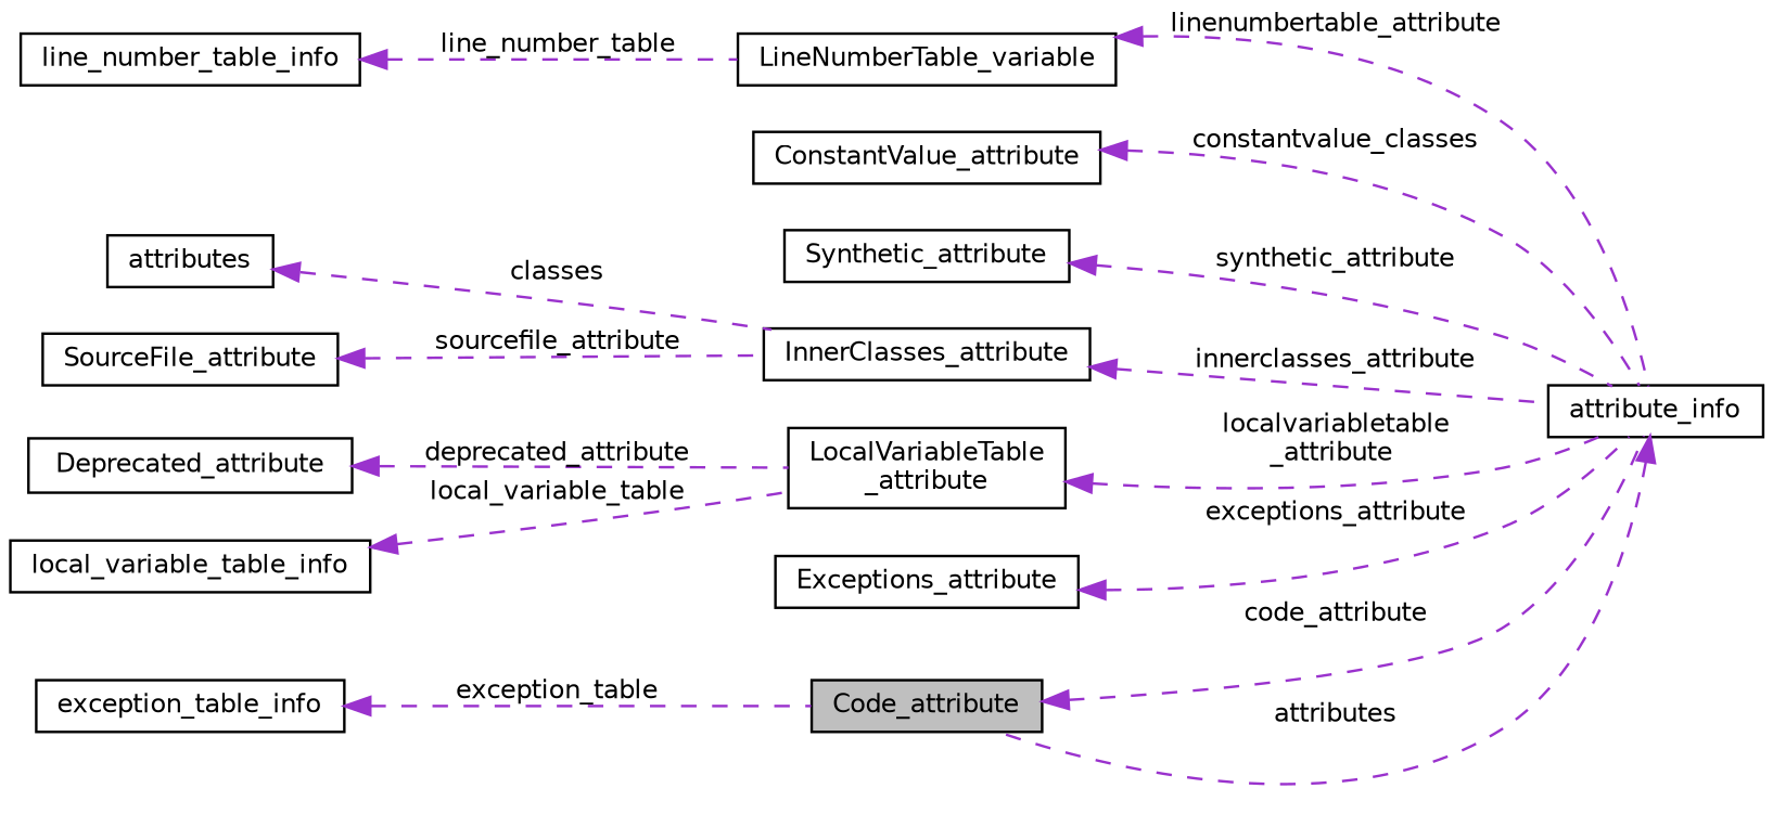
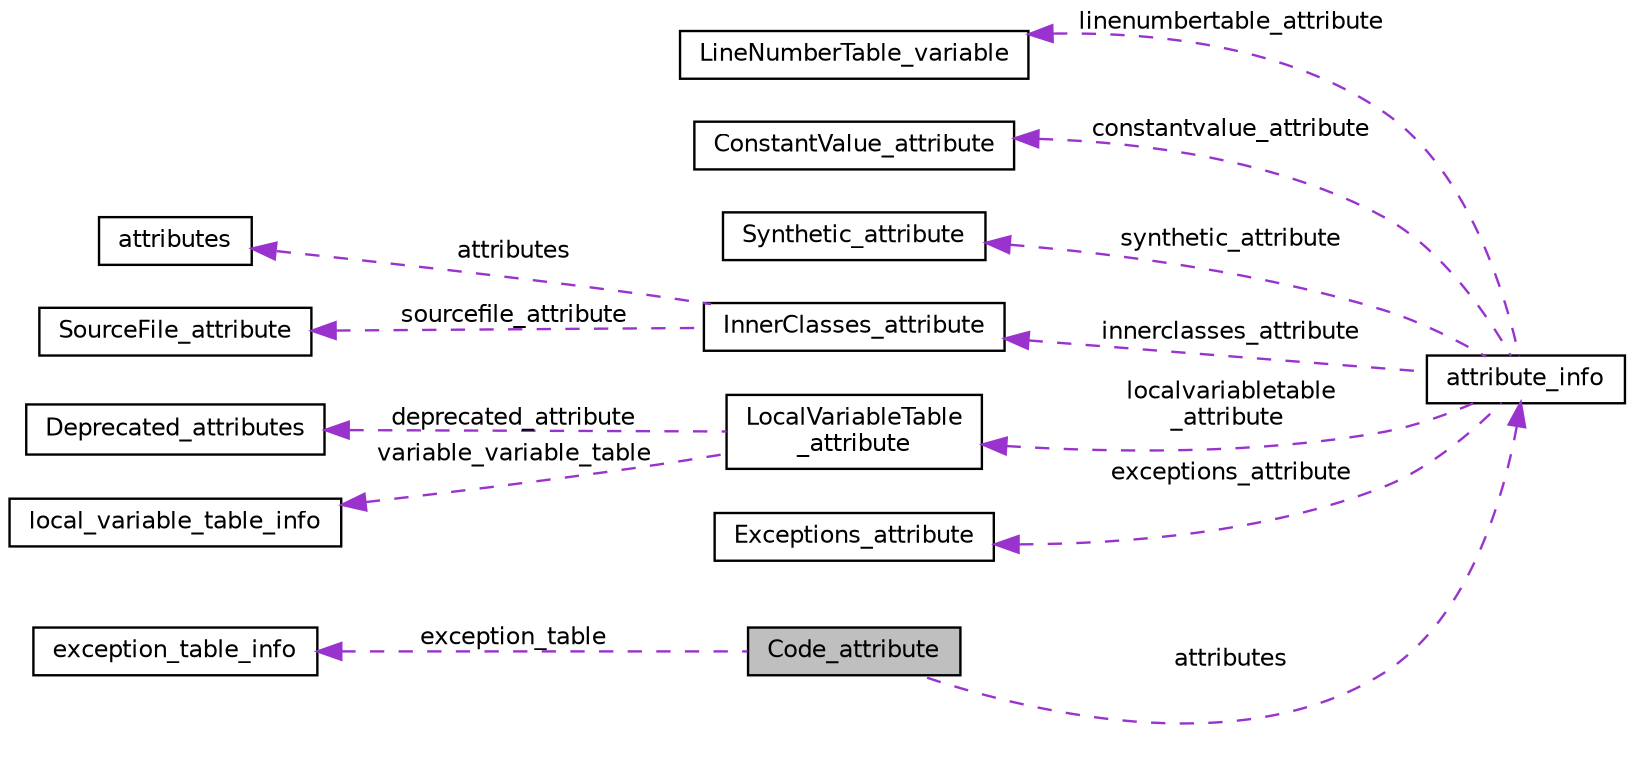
  digraph {
    rankdir=LR
    node [color=black fillcolor=white fontname=Helvetica fontsize=10 shape=record style=filled]
    edge [color=darkorchid3 dir=back fontname=Helvetica fontsize=10 labelfontname=Helvetica labelfontsize=10 style=dashed]
    n1 [fillcolor=grey75 fontcolor=black height=0.2 label=Code_attribute width=0.4]
    n2 [height=0.2 label=attribute_info width=0.4]
    n3 [height=0.2 label=exception_table_info width=0.4]
    n4 [height=0.2 label=LineNumberTable_variable width=0.4]
-   n5 [height=0.2 label=line_number_table_info width=0.4]
    n6 [height=0.2 label=ConstantValue_attribute width=0.4]
    n7 [height=0.2 label=Synthetic_attribute width=0.4]
    n8 [height=0.2 label=InnerClasses_attribute width=0.4]
    n9 [height=0.2 label=attributes width=0.4]
    n10 [height=0.2 label=SourceFile_attribute width=0.4]
-   n11 [height=0.2 label=Deprecated_attribute width=0.4]
+   n11 [height=0.2 label=Deprecated_attributes width=0.4]
    n12 [height=0.2 label="LocalVariableTable\l_attribute" width=0.4]
    n13 [height=0.2 label=local_variable_table_info width=0.4]
    n14 [height=0.2 label=Exceptions_attribute width=0.4]
-   n1 -> n2 [label=" code_attribute"]
    n2 -> n1 [label=" attributes"]
    n3 -> n1 [label=" exception_table"]
    n4 -> n2 [label=" linenumbertable_attribute"]
-   n5 -> n4 [label=" line_number_table"]
-   n6 -> n2 [label=" constantvalue_classes"]
+   n6 -> n2 [label=" constantvalue_attribute"]
    n7 -> n2 [label=" synthetic_attribute"]
    n8 -> n2 [label=" innerclasses_attribute"]
-   n9 -> n8 [label=" classes"]
+   n9 -> n8 [label=" attributes"]
    n10 -> n8 [label=" sourcefile_attribute"]
    n11 -> n12 [label=" deprecated_attribute"]
    n12 -> n2 [label=" localvariabletable\l_attribute"]
-   n13 -> n12 [label=" local_variable_table"]
+   n13 -> n12 [label=" variable_variable_table"]
    n14 -> n2 [label=" exceptions_attribute"]
  }
